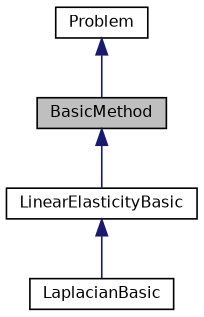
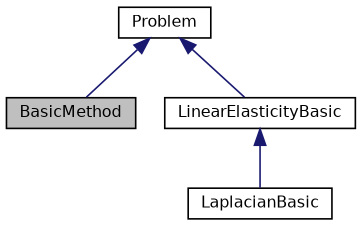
  digraph {
    node [color=black fillcolor=white fontname=Helvetica fontsize=10 shape=record style=filled]
    edge [color=midnightblue dir=back fontname=Helvetica fontsize=10 labelfontname=Helvetica labelfontsize=10 style=solid]
    n1 [fillcolor=grey75 fontcolor=black height=0.2 label=BasicMethod width=0.4]
    n2 [height=0.2 label=LinearElasticityBasic width=0.4]
    n3 [height=0.2 label=LaplacianBasic width=0.4]
    n4 [height=0.2 label=Problem width=0.4]
-   n1 -> n2
+   n4 -> n2
    n2 -> n3
    n4 -> n1
  }
